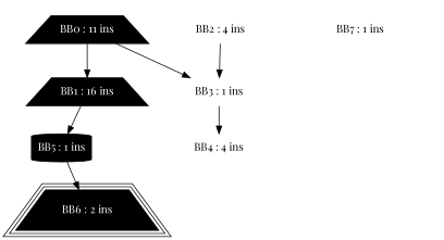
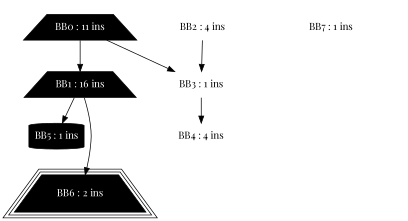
  digraph {
    fontname="Playfair Display"
    node [color=gray0 fontcolor=gray100 fontname="Playfair Display" peripheries=1 shape=trapezium style=filled]
    edge [fontname="Playfair Display"]
    n1 [label="BB0 : 11 ins"]
    n2 [label="BB1 : 16 ins"]
    n3 [color=gray100 fontcolor=gray0 label="BB3 : 1 ins"]
    n4 [label="BB5 : 1 ins" shape=cylinder]
    n5 [color=gray100 fontcolor=gray0 label="BB2 : 4 ins"]
    n6 [label="BB6 : 2 ins" peripheries=3]
    n7 [color=gray100 fontcolor=gray0 label="BB4 : 4 ins" shape=cylinder]
    n8 [color=gray100 fontcolor=gray0 label="BB7 : 1 ins" peripheries=3]
    n1 -> n2
    n1 -> n3
    n2 -> n4
    n3 -> n7
-   n4 -> n6
+   n2 -> n6
    n5 -> n3
  }
